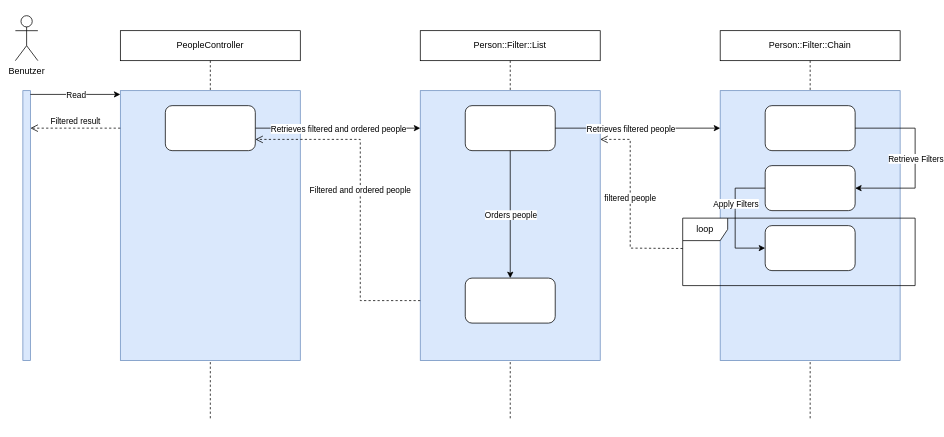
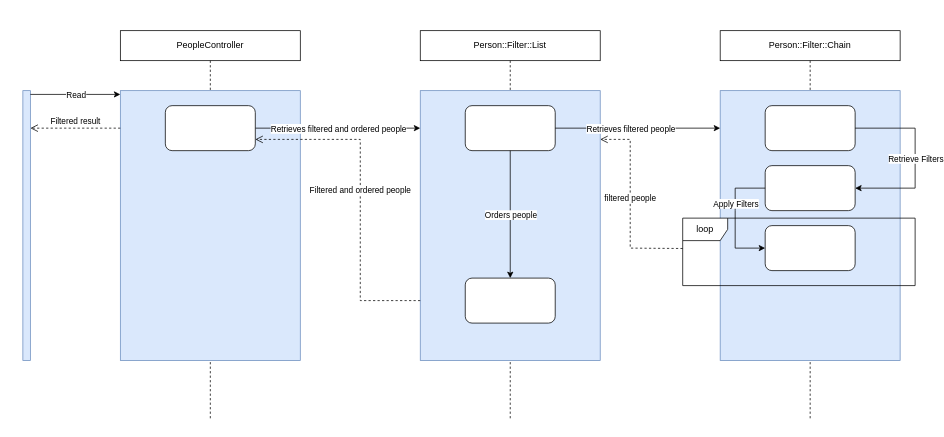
  <mxCell id="0" />
  <mxCell id="1" parent="0" />
- <mxCell id="2" value="Benutzer" style="shape=umlActor;verticalLabelPosition=bottom;verticalAlign=top;html=1;" vertex="1" parent="1"><mxGeometry x="20" y="20" width="30" height="60" as="geometry" /></mxCell>
  <mxCell id="3" value="" style="html=1;points=[[0,0,0,0,5],[0,1,0,0,-5],[1,0,0,0,5],[1,1,0,0,-5]];perimeter=orthogonalPerimeter;outlineConnect=0;targetShapes=umlLifeline;portConstraint=eastwest;newEdgeStyle={&quot;curved&quot;:0,&quot;rounded&quot;:0};fillColor=#dae8fc;strokeColor=#6c8ebf;" vertex="1" parent="1"><mxGeometry x="30" y="120" width="10" height="360" as="geometry" /></mxCell>
  <mxCell id="4" value="" style="endArrow=classic;html=1;rounded=0;exitX=1;exitY=0;exitDx=0;exitDy=5;exitPerimeter=0;" edge="1" parent="1" source="3" target="7"><mxGeometry relative="1" as="geometry"><mxPoint x="-110" y="130" as="sourcePoint" /><mxPoint x="110" y="170" as="targetPoint" /></mxGeometry></mxCell>
  <mxCell id="5" value="Read" style="edgeLabel;resizable=0;html=1;;align=center;verticalAlign=middle;" connectable="0" vertex="1" parent="4"><mxGeometry relative="1" as="geometry" /></mxCell>
  <mxCell id="6" value="PeopleController" style="shape=umlLifeline;perimeter=lifelinePerimeter;whiteSpace=wrap;html=1;container=1;dropTarget=0;collapsible=0;recursiveResize=0;outlineConnect=0;portConstraint=eastwest;newEdgeStyle={&quot;curved&quot;:0,&quot;rounded&quot;:0};" vertex="1" parent="1"><mxGeometry x="160" y="40" width="240" height="520" as="geometry" /></mxCell>
  <mxCell id="7" value="" style="html=1;points=[[0,0,0,0,5],[0,1,0,0,-5],[1,0,0,0,5],[1,1,0,0,-5]];perimeter=orthogonalPerimeter;outlineConnect=0;targetShapes=umlLifeline;portConstraint=eastwest;newEdgeStyle={&quot;curved&quot;:0,&quot;rounded&quot;:0};fillColor=#dae8fc;strokeColor=#6c8ebf;" vertex="1" parent="6"><mxGeometry y="80" width="240" height="360" as="geometry" /></mxCell>
  <mxCell id="8" value="" style="endArrow=classic;html=1;rounded=0;" edge="1" parent="1" source="12" target="11"><mxGeometry relative="1" as="geometry"><mxPoint x="350" y="180" as="sourcePoint" /><mxPoint x="480" y="170" as="targetPoint" /></mxGeometry></mxCell>
  <mxCell id="9" value="Retrieves filtered and ordered people" style="edgeLabel;resizable=0;html=1;;align=center;verticalAlign=middle;" connectable="0" vertex="1" parent="8"><mxGeometry relative="1" as="geometry" /></mxCell>
  <mxCell id="10" value="Person::Filter::List" style="shape=umlLifeline;perimeter=lifelinePerimeter;whiteSpace=wrap;html=1;container=1;dropTarget=0;collapsible=0;recursiveResize=0;outlineConnect=0;portConstraint=eastwest;newEdgeStyle={&quot;curved&quot;:0,&quot;rounded&quot;:0};" vertex="1" parent="1"><mxGeometry x="560" y="40" width="240" height="520" as="geometry" /></mxCell>
  <mxCell id="11" value="" style="html=1;points=[[0,0,0,0,5],[0,1,0,0,-5],[1,0,0,0,5],[1,1,0,0,-5]];perimeter=orthogonalPerimeter;outlineConnect=0;targetShapes=umlLifeline;portConstraint=eastwest;newEdgeStyle={&quot;curved&quot;:0,&quot;rounded&quot;:0};fillColor=#dae8fc;strokeColor=#6c8ebf;" vertex="1" parent="10"><mxGeometry y="80" width="240" height="360" as="geometry" /></mxCell>
  <mxCell id="12" value="" style="rounded=1;whiteSpace=wrap;html=1;" vertex="1" parent="1"><mxGeometry x="220" y="140" width="120" height="60" as="geometry" /></mxCell>
  <mxCell id="13" value="" style="rounded=1;whiteSpace=wrap;html=1;" vertex="1" parent="1"><mxGeometry x="620" y="140" width="120" height="60" as="geometry" /></mxCell>
  <mxCell id="14" value="Person::Filter::Chain" style="shape=umlLifeline;perimeter=lifelinePerimeter;whiteSpace=wrap;html=1;container=1;dropTarget=0;collapsible=0;recursiveResize=0;outlineConnect=0;portConstraint=eastwest;newEdgeStyle={&quot;curved&quot;:0,&quot;rounded&quot;:0};" vertex="1" parent="1"><mxGeometry x="960" y="40" width="240" height="520" as="geometry" /></mxCell>
  <mxCell id="15" value="" style="html=1;points=[[0,0,0,0,5],[0,1,0,0,-5],[1,0,0,0,5],[1,1,0,0,-5]];perimeter=orthogonalPerimeter;outlineConnect=0;targetShapes=umlLifeline;portConstraint=eastwest;newEdgeStyle={&quot;curved&quot;:0,&quot;rounded&quot;:0};fillColor=#dae8fc;strokeColor=#6c8ebf;" vertex="1" parent="14"><mxGeometry y="80" width="240" height="360" as="geometry" /></mxCell>
  <mxCell id="16" value="" style="endArrow=classic;html=1;rounded=0;" edge="1" parent="1" source="13" target="15"><mxGeometry relative="1" as="geometry"><mxPoint x="750" y="169.66" as="sourcePoint" /><mxPoint x="970" y="169.66" as="targetPoint" /></mxGeometry></mxCell>
  <mxCell id="17" value="Retrieves filtered people" style="edgeLabel;resizable=0;html=1;;align=center;verticalAlign=middle;" connectable="0" vertex="1" parent="16"><mxGeometry relative="1" as="geometry"><mxPoint x="-10" as="offset" /></mxGeometry></mxCell>
  <mxCell id="18" value="" style="rounded=1;whiteSpace=wrap;html=1;fontStyle=1" vertex="1" parent="1"><mxGeometry x="1020" y="140" width="120" height="60" as="geometry" /></mxCell>
  <mxCell id="19" value="" style="rounded=1;whiteSpace=wrap;html=1;" vertex="1" parent="1"><mxGeometry x="1020" y="220" width="120" height="60" as="geometry" /></mxCell>
  <mxCell id="20" value="loop" style="shape=umlFrame;whiteSpace=wrap;html=1;pointerEvents=0;" vertex="1" parent="1"><mxGeometry x="910" y="290" width="310" height="90" as="geometry" /></mxCell>
  <mxCell id="21" value="" style="endArrow=classic;html=1;rounded=0;exitX=1;exitY=0.5;exitDx=0;exitDy=0;entryX=1;entryY=0.5;entryDx=0;entryDy=0;" edge="1" parent="1" source="18" target="19"><mxGeometry relative="1" as="geometry"><mxPoint x="1250" y="250" as="sourcePoint" /><mxPoint x="1350" y="250" as="targetPoint" /><Array as="points"><mxPoint x="1220" y="170" /><mxPoint x="1220" y="210" /><mxPoint x="1220" y="250" /></Array></mxGeometry></mxCell>
  <mxCell id="22" value="Retrieve Filters" style="edgeLabel;resizable=0;html=1;;align=center;verticalAlign=middle;" connectable="0" vertex="1" parent="21"><mxGeometry relative="1" as="geometry" /></mxCell>
  <mxCell id="23" value="" style="endArrow=classic;html=1;rounded=0;exitX=0;exitY=0.5;exitDx=0;exitDy=0;entryX=0;entryY=0.5;entryDx=0;entryDy=0;" edge="1" parent="1" source="19" target="25"><mxGeometry relative="1" as="geometry"><mxPoint x="970" y="390" as="sourcePoint" /><mxPoint x="970" y="490" as="targetPoint" /><Array as="points"><mxPoint x="980" y="250" /><mxPoint x="980" y="280" /><mxPoint x="980" y="330" /></Array></mxGeometry></mxCell>
  <mxCell id="24" value="Apply Filters" style="edgeLabel;resizable=0;html=1;;align=center;verticalAlign=middle;" connectable="0" vertex="1" parent="23"><mxGeometry relative="1" as="geometry"><mxPoint y="-20" as="offset" /></mxGeometry></mxCell>
  <mxCell id="25" value="" style="rounded=1;whiteSpace=wrap;html=1;" vertex="1" parent="1"><mxGeometry x="1020" y="300" width="120" height="60" as="geometry" /></mxCell>
  <mxCell id="26" value="&lt;div&gt;filtered people&lt;/div&gt;" style="html=1;verticalAlign=bottom;endArrow=open;dashed=1;endSize=8;curved=0;rounded=0;exitX=0;exitY=0.45;exitDx=0;exitDy=0;exitPerimeter=0;" edge="1" parent="1" source="20"><mxGeometry relative="1" as="geometry"><mxPoint x="870" y="335" as="sourcePoint" /><mxPoint x="800" y="185" as="targetPoint" /><Array as="points"><mxPoint x="840" y="330" /><mxPoint x="840" y="185" /></Array></mxGeometry></mxCell>
  <mxCell id="27" value="" style="rounded=1;whiteSpace=wrap;html=1;" vertex="1" parent="1"><mxGeometry x="620" y="370" width="120" height="60" as="geometry" /></mxCell>
  <mxCell id="28" value="" style="endArrow=classic;html=1;rounded=0;exitX=0.5;exitY=1;exitDx=0;exitDy=0;entryX=0.5;entryY=0;entryDx=0;entryDy=0;" edge="1" parent="1" source="13" target="27"><mxGeometry relative="1" as="geometry"><mxPoint x="460" y="370" as="sourcePoint" /><mxPoint x="560" y="370" as="targetPoint" /></mxGeometry></mxCell>
  <mxCell id="29" value="Orders people" style="edgeLabel;resizable=0;html=1;;align=center;verticalAlign=middle;" connectable="0" vertex="1" parent="28"><mxGeometry relative="1" as="geometry" /></mxCell>
  <mxCell id="30" value="&lt;div&gt;Filtered and ordered people&lt;/div&gt;" style="html=1;verticalAlign=bottom;endArrow=open;dashed=1;endSize=8;curved=0;rounded=0;entryX=1;entryY=0.75;entryDx=0;entryDy=0;" edge="1" parent="1" target="12"><mxGeometry relative="1" as="geometry"><mxPoint x="560" y="400" as="sourcePoint" /><mxPoint x="420" y="40" as="targetPoint" /><Array as="points"><mxPoint x="480" y="400" /><mxPoint x="480" y="350" /><mxPoint x="480" y="185" /></Array></mxGeometry></mxCell>
  <mxCell id="31" value="Filtered result" style="html=1;verticalAlign=bottom;endArrow=open;dashed=1;endSize=8;curved=0;rounded=0;" edge="1" parent="1" source="7"><mxGeometry relative="1" as="geometry"><mxPoint x="220" y="170" as="sourcePoint" /><mxPoint x="40" y="170" as="targetPoint" /><Array as="points"><mxPoint x="70" y="170" /></Array></mxGeometry></mxCell>
